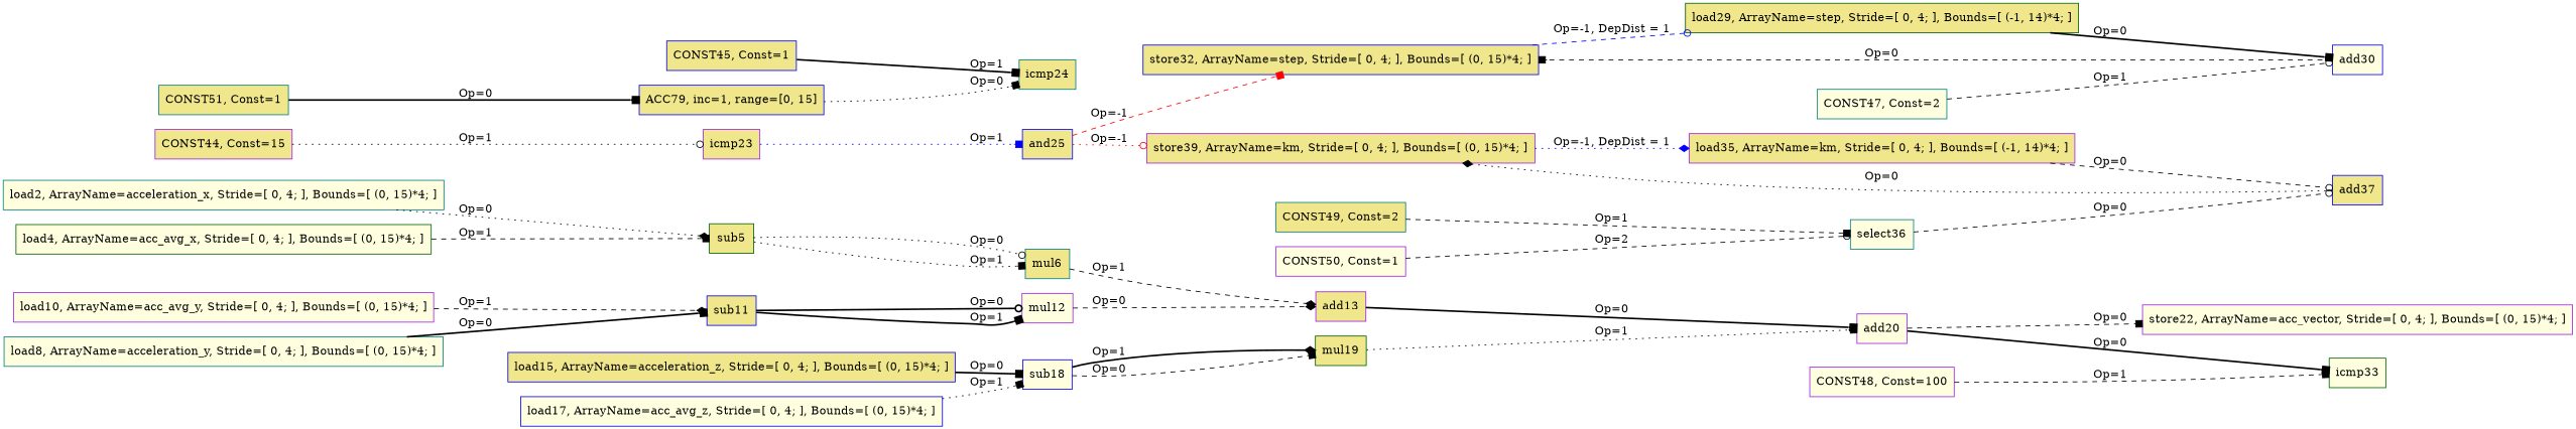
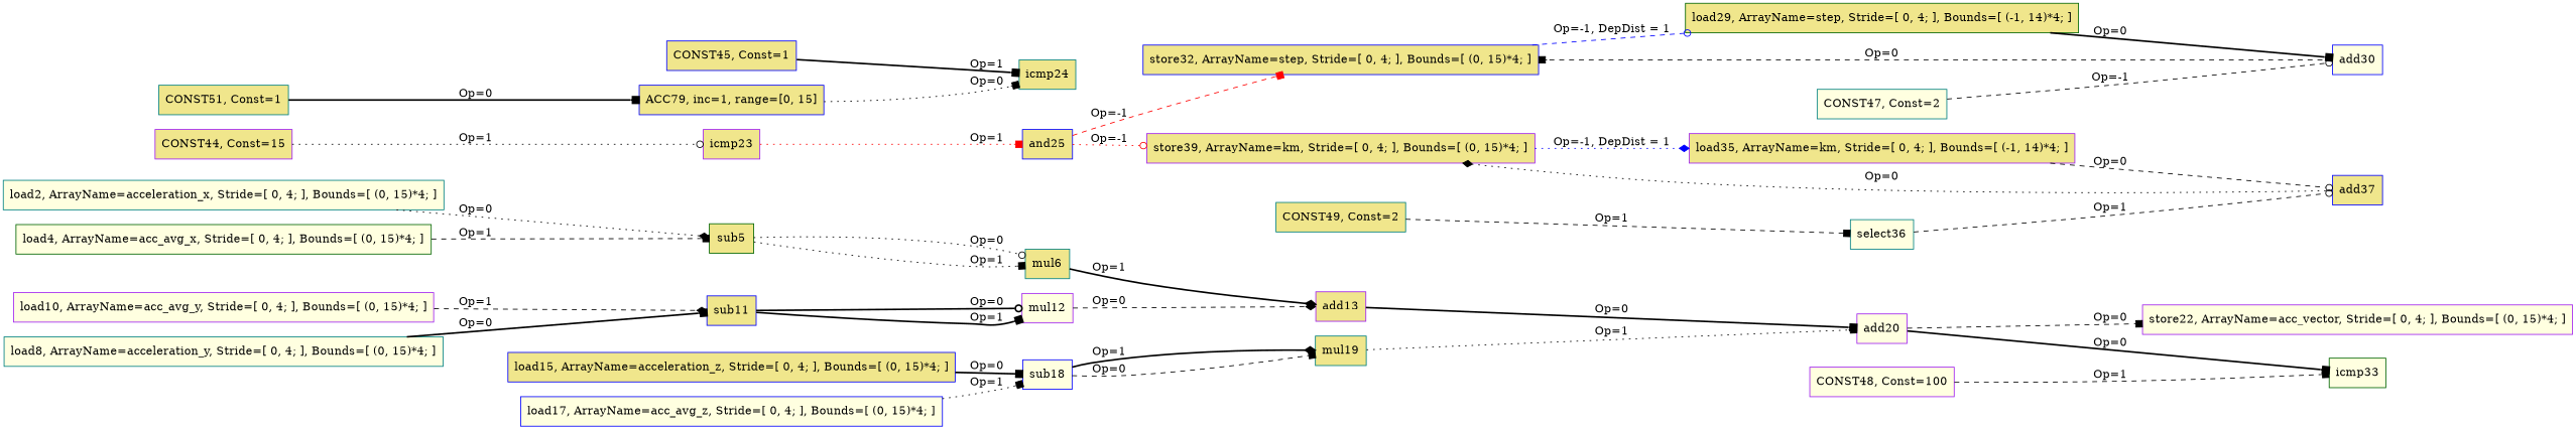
  digraph {
    rankdir=LR
    node [color=purple fillcolor=khaki shape=box style=filled]
    edge [arrowhead=box color=black style=dashed]
    n1 [color=teal fillcolor=lightyellow label="load2, ArrayName=acceleration_x, Stride=[ 0, 4; ], Bounds=[ (0, 15)*4; ]"]
    n2 [color=darkgreen label=sub5]
    n3 [color=teal label=mul6]
    n4 [color=darkgreen fillcolor=lightyellow label="load4, ArrayName=acc_avg_x, Stride=[ 0, 4; ], Bounds=[ (0, 15)*4; ]"]
    n5 [label=add13]
    n6 [fillcolor=lightyellow label=add20]
    n7 [color=teal fillcolor=lightyellow label="load8, ArrayName=acceleration_y, Stride=[ 0, 4; ], Bounds=[ (0, 15)*4; ]"]
    n8 [color=blue label=sub11]
    n9 [fillcolor=lightyellow label=mul12]
    n10 [fillcolor=lightyellow label="load10, ArrayName=acc_avg_y, Stride=[ 0, 4; ], Bounds=[ (0, 15)*4; ]"]
    n11 [fillcolor=lightyellow label="store22, ArrayName=acc_vector, Stride=[ 0, 4; ], Bounds=[ (0, 15)*4; ]"]
    n12 [color=darkgreen fillcolor=lightyellow label=icmp33]
    n13 [color=blue label="load15, ArrayName=acceleration_z, Stride=[ 0, 4; ], Bounds=[ (0, 15)*4; ]"]
    n14 [color=blue fillcolor=lightyellow label=sub18]
-   n15 [color=darkgreen label=mul19]
+   n15 [color=teal label=mul19]
    n16 [color=blue fillcolor=lightyellow label="load17, ArrayName=acc_avg_z, Stride=[ 0, 4; ], Bounds=[ (0, 15)*4; ]"]
    n17 [label=icmp23]
    n18 [color=blue label=and25]
    n19 [color=blue label="store32, ArrayName=step, Stride=[ 0, 4; ], Bounds=[ (0, 15)*4; ]"]
    n20 [label="store39, ArrayName=km, Stride=[ 0, 4; ], Bounds=[ (0, 15)*4; ]"]
    n21 [color=teal label=icmp24]
    n22 [color=darkgreen label="load29, ArrayName=step, Stride=[ 0, 4; ], Bounds=[ (-1, 14)*4; ]"]
    n23 [label="load35, ArrayName=km, Stride=[ 0, 4; ], Bounds=[ (-1, 14)*4; ]"]
    n24 [color=blue fillcolor=lightyellow label=add30]
    n25 [color=teal fillcolor=lightyellow label=select36]
    n26 [color=blue label=add37]
    n27 [label="CONST44, Const=15"]
    n28 [color=blue label="CONST45, Const=1"]
    n29 [color=teal fillcolor=lightyellow label="CONST47, Const=2"]
    n30 [fillcolor=lightyellow label="CONST48, Const=100"]
    n31 [color=teal label="CONST49, Const=2"]
-   n32 [fillcolor=lightyellow label="CONST50, Const=1"]
    n33 [color=teal label="CONST51, Const=1"]
    n34 [color=blue label="ACC79, inc=1, range=[0, 15]"]
    n1 -> n2 [arrowhead=diamond label="Op=0" style=dotted]
    n2 -> n3 [arrowhead=odot label="Op=0" style=dotted]
    n2 -> n3 [label="Op=1" style=dotted]
-   n3 -> n5 [arrowhead=diamond label="Op=1"]
+   n3 -> n5 [arrowhead=diamond label="Op=1" style=bold]
    n4 -> n2 [label="Op=1"]
    n5 -> n6 [label="Op=0" style=bold]
    n6 -> n11 [label="Op=0"]
    n6 -> n12 [label="Op=0" style=bold]
    n7 -> n8 [label="Op=0" style=bold]
    n8 -> n9 [arrowhead=odot label="Op=0" style=bold]
    n8 -> n9 [label="Op=1" style=bold]
    n9 -> n5 [arrowhead=diamond label="Op=0"]
    n10 -> n8 [arrowhead=diamond label="Op=1"]
    n13 -> n14 [label="Op=0" style=bold]
    n14 -> n15 [label="Op=0"]
    n14 -> n15 [arrowhead=diamond label="Op=1" style=bold]
    n15 -> n6 [label="Op=1" style=dotted]
    n16 -> n14 [label="Op=1" style=dotted]
-   n17 -> n18 [color=blue label="Op=1" style=dotted]
+   n17 -> n18 [color=red label="Op=1" style=dotted]
    n18 -> n19 [color=red label="Op=-1"]
    n18 -> n20 [arrowhead=odot color=red label="Op=-1" style=dotted]
    n19 -> n22 [arrowhead=odot color=blue label="Op=-1, DepDist = 1"]
    n20 -> n23 [arrowhead=diamond color=blue label="Op=-1, DepDist = 1" style=dotted]
    n22 -> n24 [label="Op=0" style=bold]
    n23 -> n26 [arrowhead=odot label="Op=0"]
    n24 -> n19 [label="Op=0"]
-   n25 -> n26 [arrowhead=odot label="Op=0"]
+   n25 -> n26 [arrowhead=odot label="Op=1"]
    n26 -> n20 [arrowhead=diamond label="Op=0" style=dotted]
    n27 -> n17 [arrowhead=odot label="Op=1" style=dotted]
    n28 -> n21 [label="Op=1" style=bold]
-   n29 -> n24 [arrowhead=odot label="Op=1"]
+   n29 -> n24 [arrowhead=odot label="Op=-1"]
    n30 -> n12 [label="Op=1"]
    n31 -> n25 [label="Op=1"]
-   n32 -> n25 [arrowhead=odot label="Op=2"]
    n33 -> n34 [label="Op=0" style=bold]
    n34 -> n21 [label="Op=0" style=dotted]
  }
